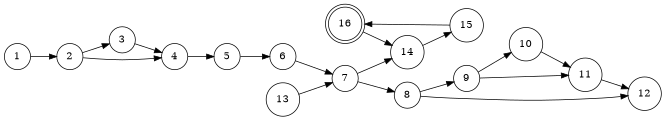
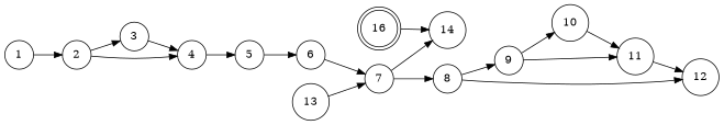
  digraph {
    rankdir=LR
    node [shape=circle]
    16 [shape=doublecircle]
    14
    1
    2
    3
    4
    5
    6
    7
    8
    9
    12
-   15
    10
    11
    13
    16 -> 14
-   14 -> 15
    1 -> 2
    2 -> 3
    2 -> 4
    3 -> 4
    4 -> 5
    5 -> 6
    6 -> 7
    7 -> 14
    7 -> 8
    8 -> 9
    8 -> 12
    9 -> 10
    9 -> 11
-   15 -> 16
    10 -> 11
    11 -> 12
    13 -> 7
  }
